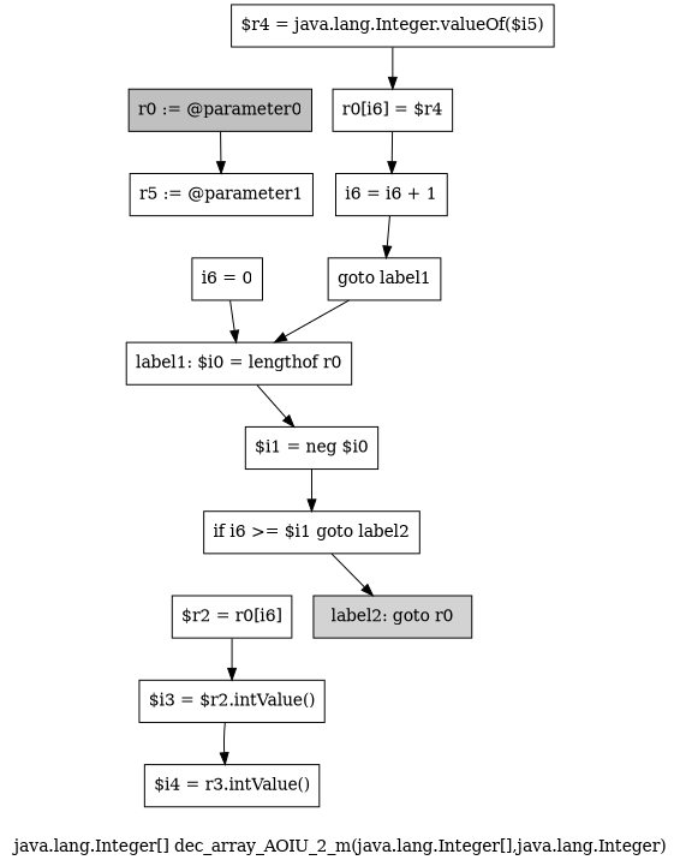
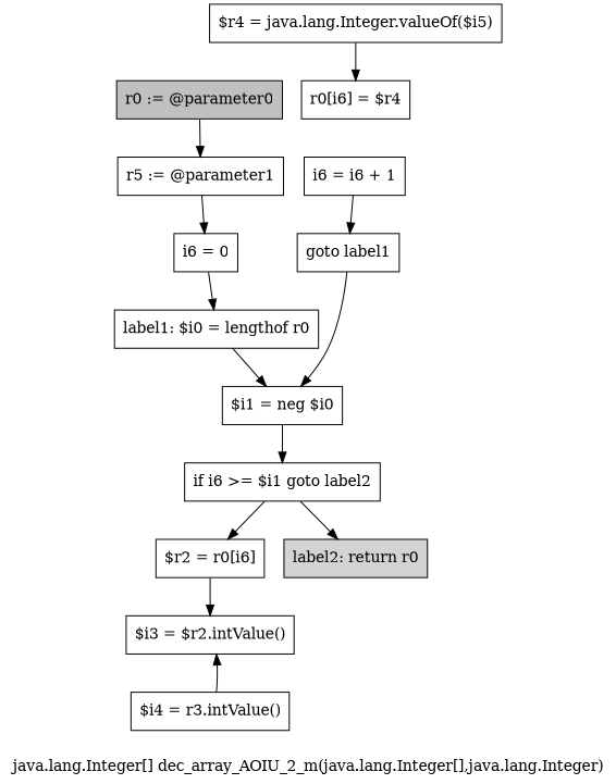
  digraph {
    label="java.lang.Integer[] dec_array_AOIU_2_m(java.lang.Integer[],java.lang.Integer)"
    node [shape=box]
    n1 [fillcolor=gray label="r0 := @parameter0" style=filled]
    n2 [label="r5 := @parameter1"]
    n3 [label="i6 = 0"]
    n4 [label="label1: $i0 = lengthof r0"]
    n5 [label="$i1 = neg $i0"]
    n6 [label="if i6 >= $i1 goto label2"]
    n7 [label="$r2 = r0[i6]"]
-   n8 [fillcolor=lightgray label="label2: goto r0" style=filled]
+   n8 [fillcolor=lightgray label="label2: return r0" style=filled]
    n9 [label="$i3 = $r2.intValue()"]
    n10 [label="$i4 = r3.intValue()"]
    n11 [label="$r4 = java.lang.Integer.valueOf($i5)"]
    n12 [label="r0[i6] = $r4"]
    n13 [label="i6 = i6 + 1"]
    n14 [label="goto label1"]
    n1 -> n2
+   n2 -> n3
    n3 -> n4
    n4 -> n5
    n5 -> n6
+   n6 -> n7
    n6 -> n8
    n7 -> n9
-   n9 -> n10
+   n10 -> n9
    n11 -> n12
-   n12 -> n13
    n13 -> n14
-   n14 -> n4
+   n14 -> n5
  }
